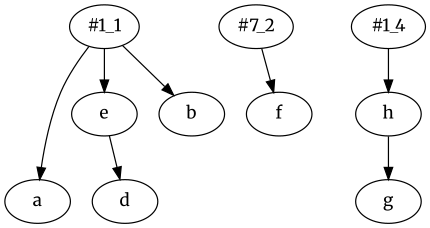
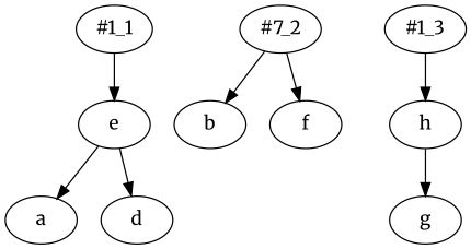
  digraph {
    fontname=Merriweather
    node [fontname=Merriweather style="setlinewidth(1)"]
    edge [fontname=Merriweather]
    n1 [label="#1_1"]
    n2 [label=a]
    n3 [label=b]
    n4 [label=e]
    n5 [label=d]
    n6 [label="#7_2"]
    n7 [label=f]
-   n8 [label="#1_4"]
+   n8 [label="#1_3"]
    n9 [label=h]
    n10 [label=g]
-   n1 -> n2
-   n1 -> n3
+   n4 -> n2
+   n6 -> n3
    n1 -> n4
    n4 -> n5
    n6 -> n7
    n8 -> n9
    n9 -> n10
  }
